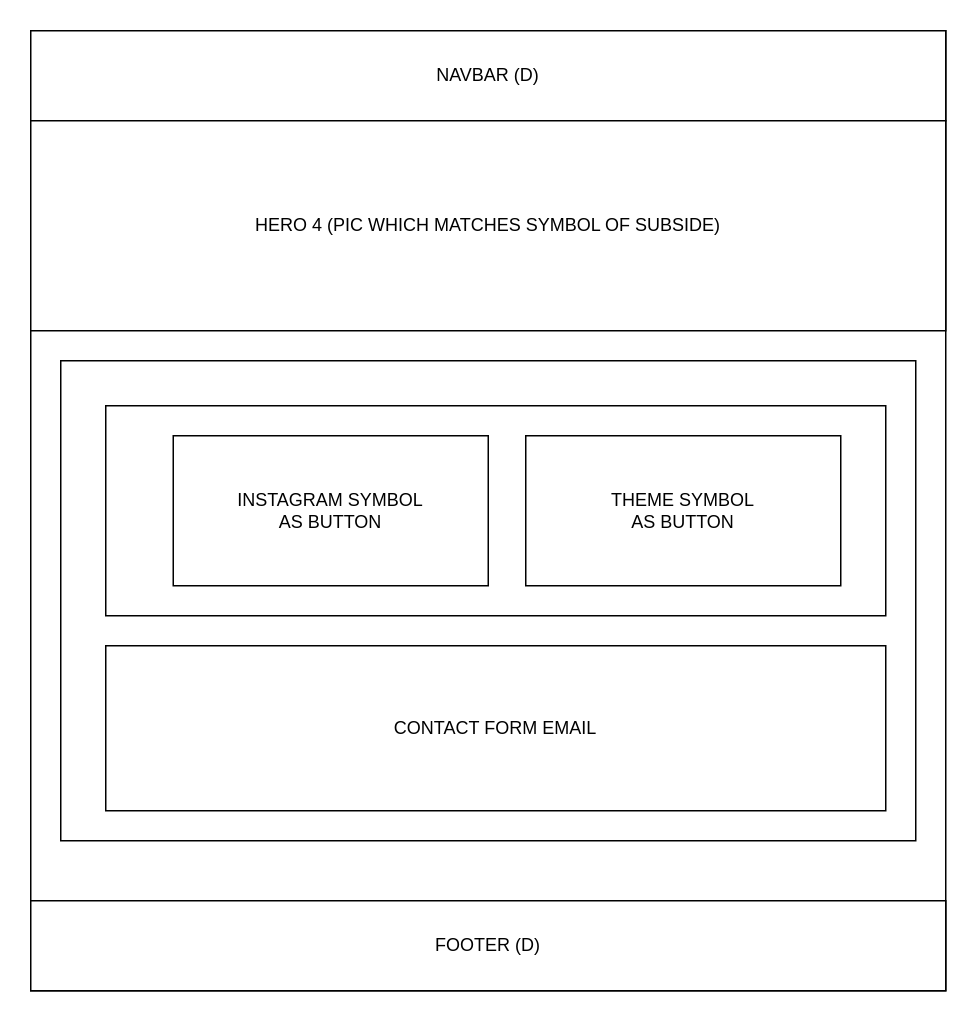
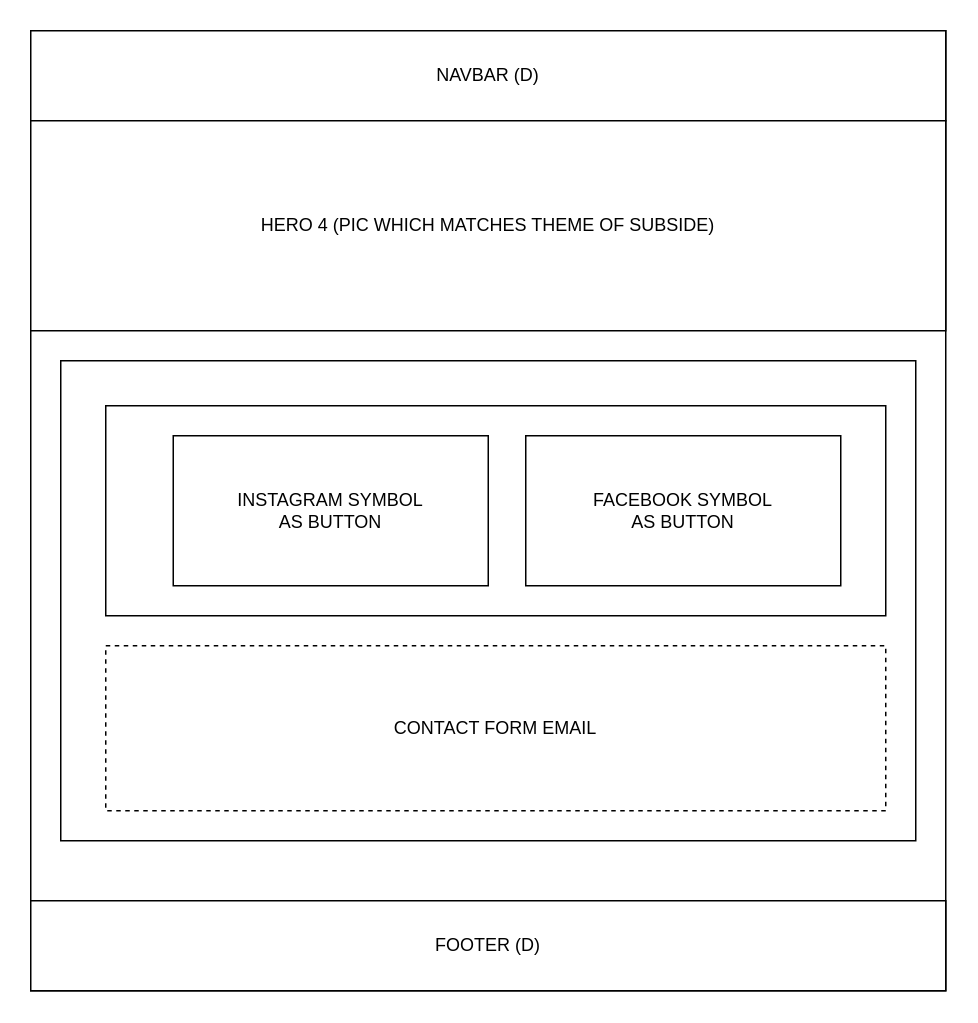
  <mxCell id="0" />
  <mxCell id="1" parent="0" />
  <mxCell id="2" value="" style="rounded=0;whiteSpace=wrap;html=1;" vertex="1" parent="1"><mxGeometry x="20" y="20" width="610" height="640" as="geometry" /></mxCell>
  <mxCell id="3" value="NAVBAR (D)" style="rounded=0;whiteSpace=wrap;html=1;" vertex="1" parent="1"><mxGeometry x="20" y="20" width="610" height="60" as="geometry" /></mxCell>
- <mxCell id="4" value="HERO 4 (PIC WHICH MATCHES SYMBOL OF SUBSIDE)" style="rounded=0;whiteSpace=wrap;html=1;" vertex="1" parent="1"><mxGeometry x="20" y="80" width="610" height="140" as="geometry" /></mxCell>
+ <mxCell id="4" value="HERO 4 (PIC WHICH MATCHES THEME OF SUBSIDE)" style="rounded=0;whiteSpace=wrap;html=1;" vertex="1" parent="1"><mxGeometry x="20" y="80" width="610" height="140" as="geometry" /></mxCell>
  <mxCell id="5" value="" style="rounded=0;whiteSpace=wrap;html=1;" vertex="1" parent="1"><mxGeometry x="40" y="240" width="570" height="320" as="geometry" /></mxCell>
  <mxCell id="6" value="FOOTER (D)" style="rounded=0;whiteSpace=wrap;html=1;" vertex="1" parent="1"><mxGeometry x="20" y="600" width="610" height="60" as="geometry" /></mxCell>
  <mxCell id="7" value="" style="rounded=0;whiteSpace=wrap;html=1;" vertex="1" parent="1"><mxGeometry x="70" y="270" width="520" height="140" as="geometry" /></mxCell>
- <mxCell id="8" value="CONTACT FORM EMAIL" style="rounded=0;whiteSpace=wrap;html=1;" vertex="1" parent="1"><mxGeometry x="70" y="430" width="520" height="110" as="geometry" /></mxCell>
+ <mxCell id="8" value="CONTACT FORM EMAIL" style="rounded=0;whiteSpace=wrap;html=1;dashed=1;" vertex="1" parent="1"><mxGeometry x="70" y="430" width="520" height="110" as="geometry" /></mxCell>
  <mxCell id="9" value="INSTAGRAM SYMBOL&lt;br&gt;AS BUTTON" style="rounded=0;whiteSpace=wrap;html=1;" vertex="1" parent="1"><mxGeometry x="115" y="290" width="210" height="100" as="geometry" /></mxCell>
- <mxCell id="10" value="THEME SYMBOL&lt;br&gt;AS BUTTON" style="rounded=0;whiteSpace=wrap;html=1;" vertex="1" parent="1"><mxGeometry x="350" y="290" width="210" height="100" as="geometry" /></mxCell>
+ <mxCell id="10" value="FACEBOOK SYMBOL&lt;br&gt;AS BUTTON" style="rounded=0;whiteSpace=wrap;html=1;" vertex="1" parent="1"><mxGeometry x="350" y="290" width="210" height="100" as="geometry" /></mxCell>
